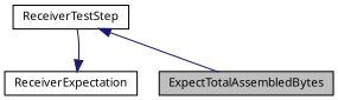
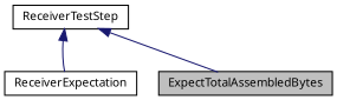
  digraph {
    fontname="Noto Sans"
    node [color=black fillcolor=white fontname="Noto Sans" fontsize=10 shape=record style=filled]
    edge [color=midnightblue dir=back fontname="Noto Sans" fontsize=10 labelfontname=Helvetica labelfontsize=10 style=solid]
    n1 [fillcolor=grey75 fontcolor=black height=0.2 label=ExpectTotalAssembledBytes width=0.4]
    n2 [height=0.2 label=ReceiverExpectation width=0.4]
    n3 [height=0.2 label=ReceiverTestStep width=0.4]
    n3 -> n1
-   n2 -> n3
+   n3 -> n2
  }
